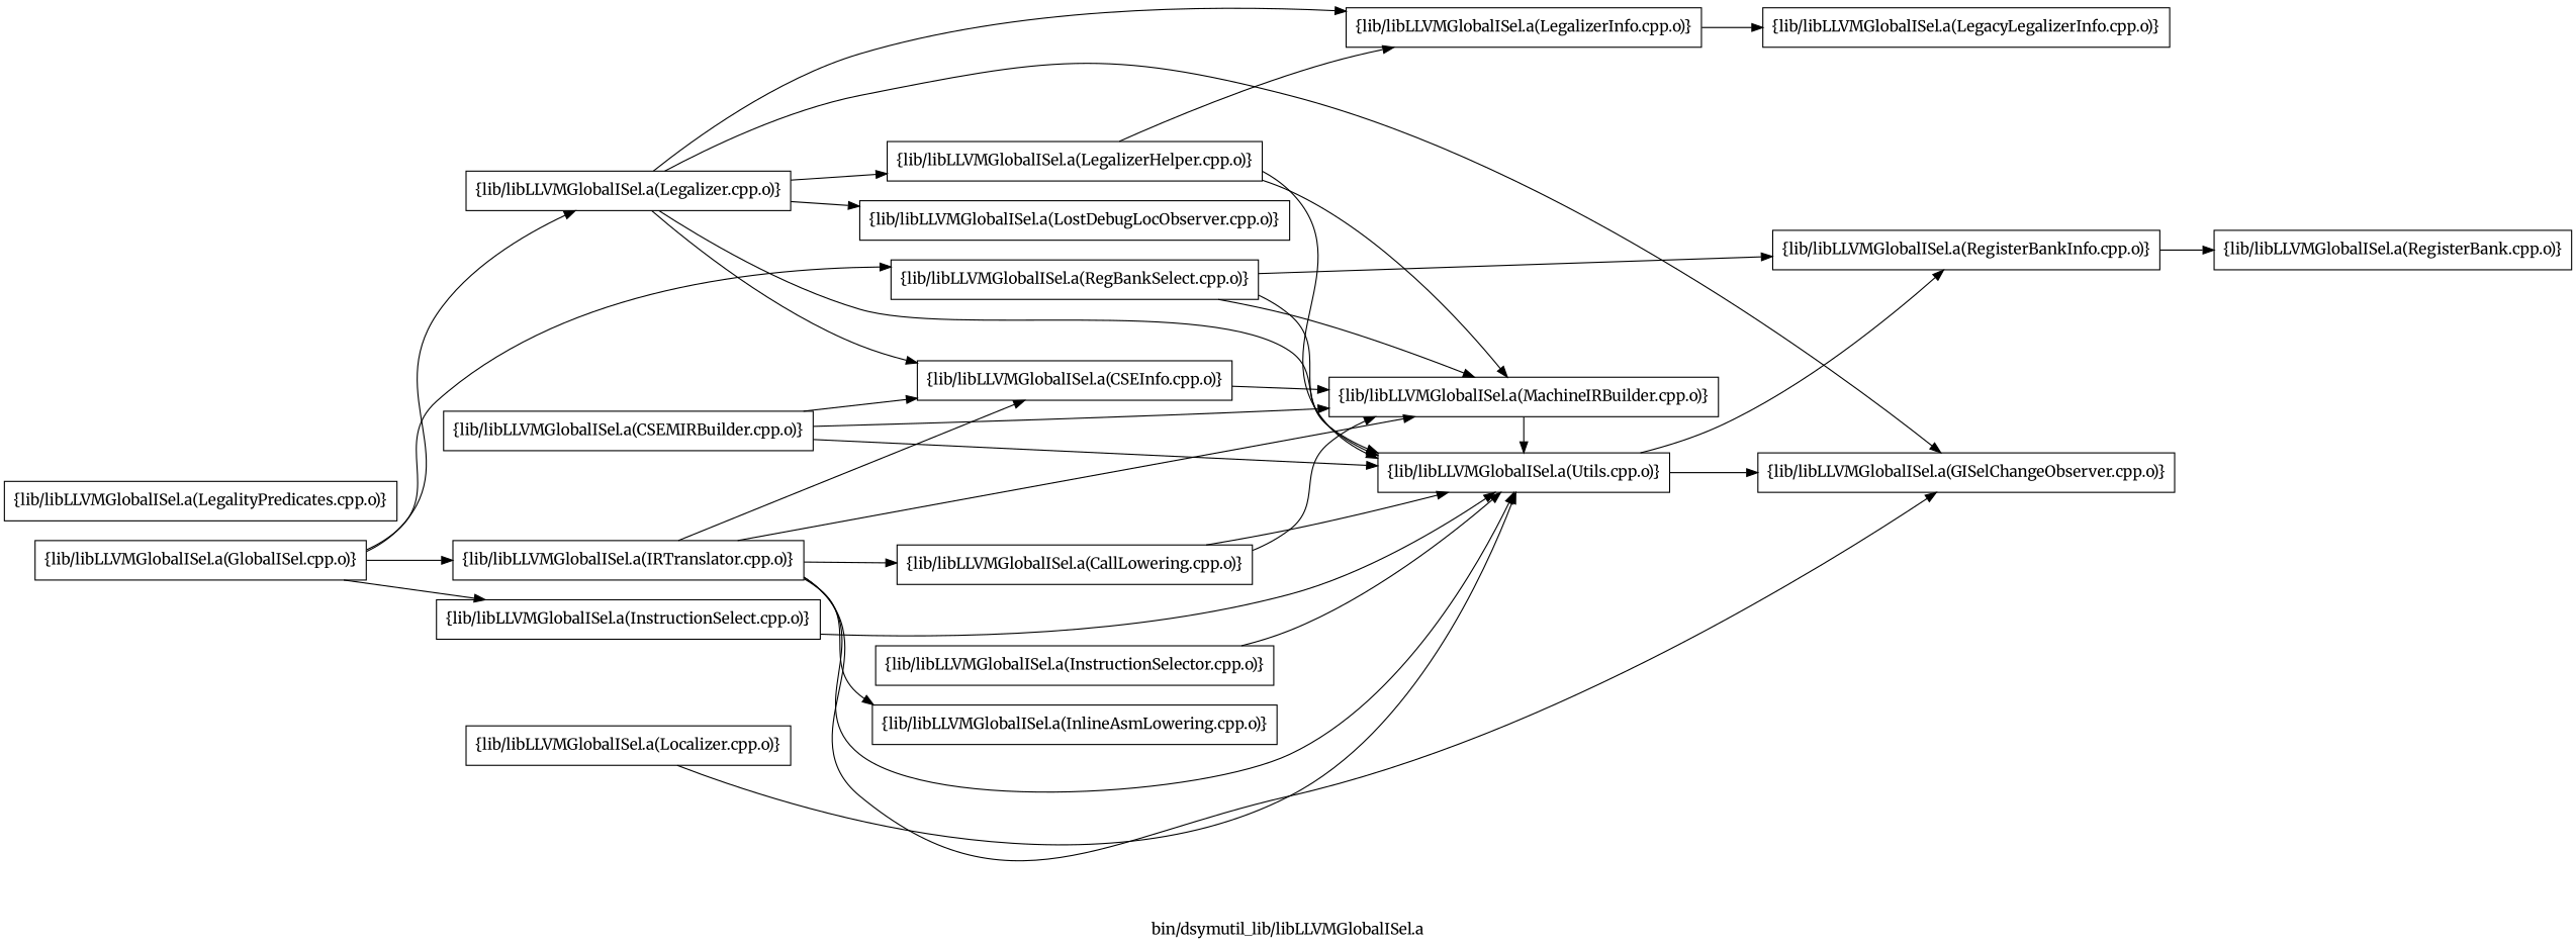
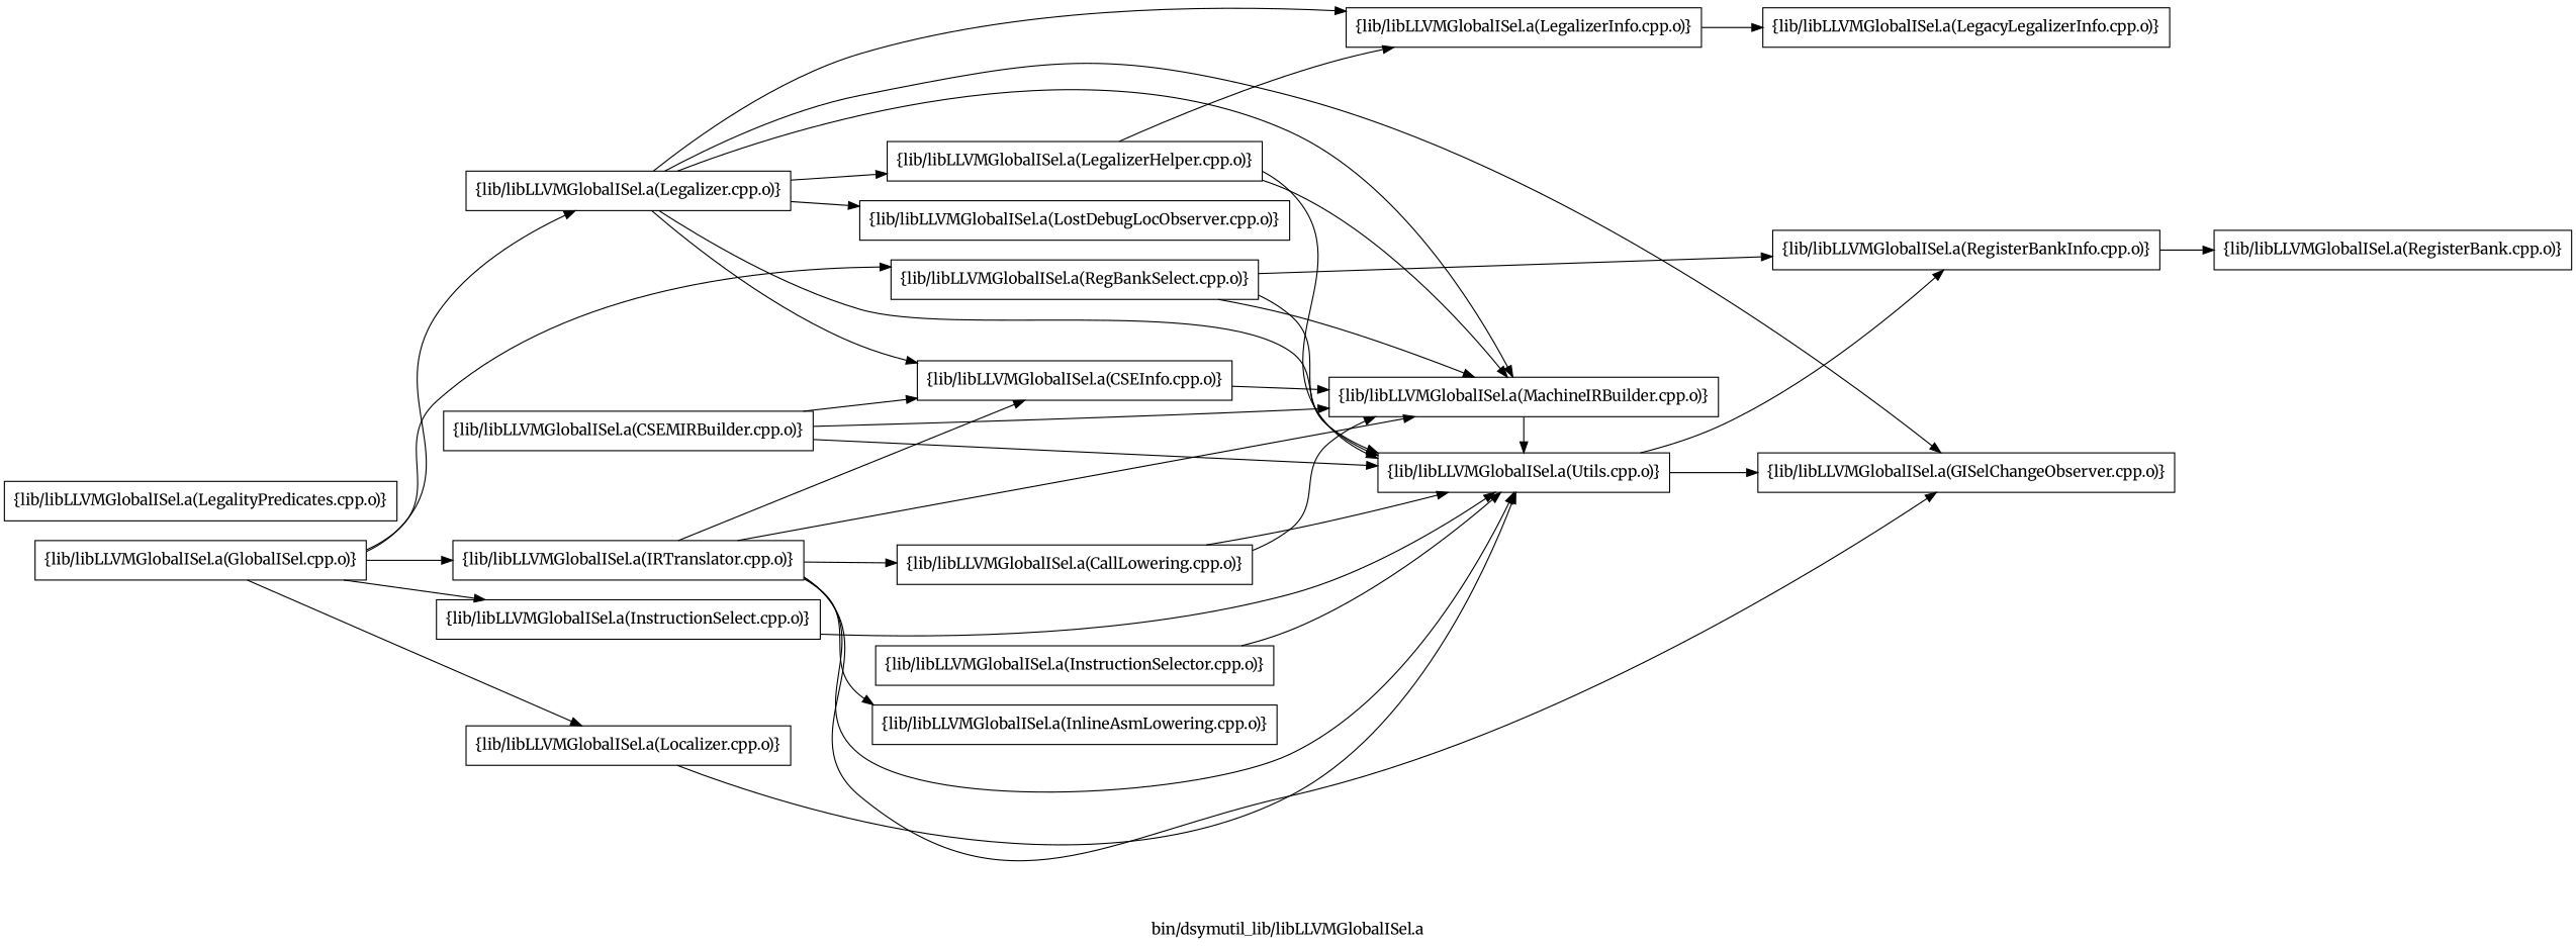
  digraph {
    fontname=Merriweather
    label="bin/dsymutil_lib/libLLVMGlobalISel.a"
    rankdir=LR
    node [fontname=Merriweather group=0 shape=box]
    edge [fontname=Merriweather]
    n1 [label="{lib/libLLVMGlobalISel.a(CallLowering.cpp.o)}"]
    n2 [label="{lib/libLLVMGlobalISel.a(MachineIRBuilder.cpp.o)}"]
    n3 [label="{lib/libLLVMGlobalISel.a(Utils.cpp.o)}"]
    n4 [label="{lib/libLLVMGlobalISel.a(GISelChangeObserver.cpp.o)}"]
    n5 [label="{lib/libLLVMGlobalISel.a(RegisterBankInfo.cpp.o)}"]
    n6 [label="{lib/libLLVMGlobalISel.a(RegisterBank.cpp.o)}"]
    n7 [label="{lib/libLLVMGlobalISel.a(LegalityPredicates.cpp.o)}"]
    n8 [label="{lib/libLLVMGlobalISel.a(LegalizerInfo.cpp.o)}"]
    n9 [label="{lib/libLLVMGlobalISel.a(LegacyLegalizerInfo.cpp.o)}"]
    n10 [label="{lib/libLLVMGlobalISel.a(InstructionSelector.cpp.o)}"]
    n11 [label="{lib/libLLVMGlobalISel.a(InstructionSelect.cpp.o)}"]
    n12 [label="{lib/libLLVMGlobalISel.a(Legalizer.cpp.o)}"]
    n13 [label="{lib/libLLVMGlobalISel.a(CSEInfo.cpp.o)}"]
    n14 [label="{lib/libLLVMGlobalISel.a(LegalizerHelper.cpp.o)}"]
    n15 [label="{lib/libLLVMGlobalISel.a(LostDebugLocObserver.cpp.o)}"]
    n16 [label="{lib/libLLVMGlobalISel.a(GlobalISel.cpp.o)}"]
    n17 [label="{lib/libLLVMGlobalISel.a(IRTranslator.cpp.o)}"]
    n18 [label="{lib/libLLVMGlobalISel.a(Localizer.cpp.o)}"]
    n19 [label="{lib/libLLVMGlobalISel.a(RegBankSelect.cpp.o)}"]
    n20 [label="{lib/libLLVMGlobalISel.a(InlineAsmLowering.cpp.o)}"]
    n21 [label="{lib/libLLVMGlobalISel.a(CSEMIRBuilder.cpp.o)}"]
    subgraph sub_1 {
      rank=same
      n1
    }
    subgraph sub_2 {
      rank=same
      n2
      n3
    }
    subgraph sub_3 {
      rank=same
      n4
      n5
    }
    n1 -> n2
    n1 -> n3
    n2 -> n3
    n3 -> n4
    n3 -> n5
    n5 -> n6
    n8 -> n9
    n10 -> n3
    n11 -> n3
+   n12 -> n2
    n12 -> n3
    n12 -> n4
    n12 -> n8
    n12 -> n13
    n12 -> n14
    n12 -> n15
    n13 -> n2
    n14 -> n2
    n14 -> n3
    n14 -> n8
    n16 -> n11
    n16 -> n12
    n16 -> n17
+   n16 -> n18
    n16 -> n19
    n17 -> n1
    n17 -> n2
    n17 -> n3
    n17 -> n4
    n17 -> n13
    n17 -> n20
    n18 -> n3
    n19 -> n2
    n19 -> n3
    n19 -> n5
    n21 -> n2
    n21 -> n3
    n21 -> n13
  }
